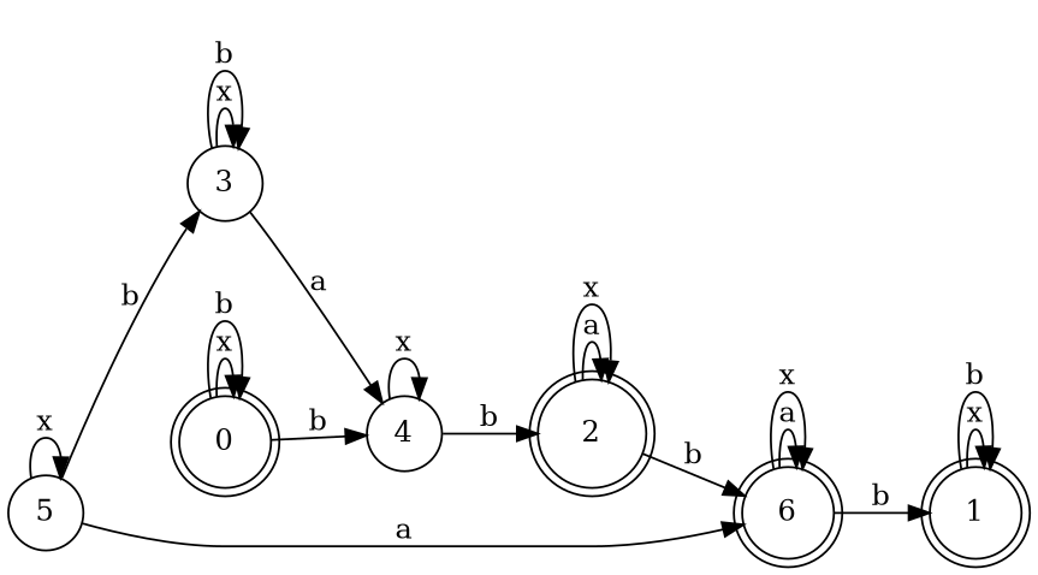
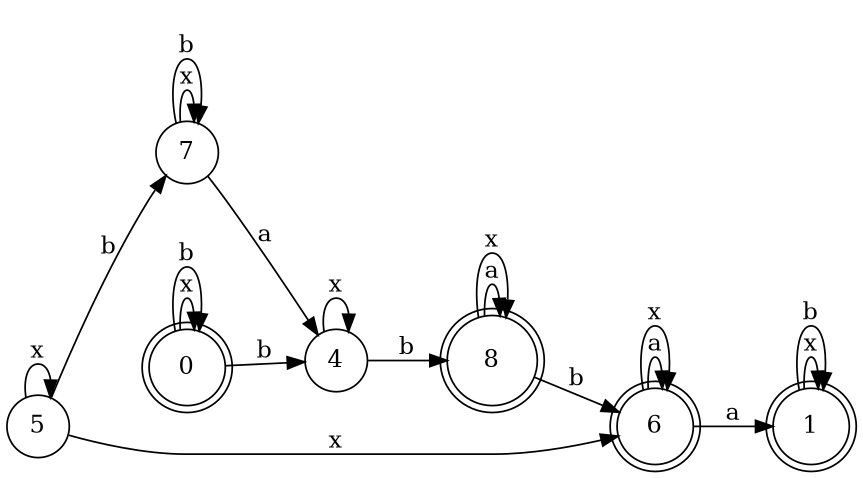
  digraph {
    rankdir=LR
    node [shape=doublecircle]
    0
    4 [shape=circle]
-   2
+   2 [label=8]
    6
    1
-   3 [shape=circle]
+   3 [shape=circle label=7]
    5 [shape=circle]
    0 -> 0 [label=x]
    0 -> 0 [label=b]
    0 -> 4 [label=b]
    4 -> 4 [label=x]
    4 -> 2 [label=b]
    2 -> 2 [label=a]
    2 -> 2 [label=x]
    2 -> 6 [label=b]
    6 -> 6 [label=a]
    6 -> 6 [label=x]
-   6 -> 1 [label=b]
+   6 -> 1 [label=a]
    1 -> 1 [label=x]
    1 -> 1 [label=b]
    3 -> 4 [label=a]
    3 -> 3 [label=x]
    3 -> 3 [label=b]
-   5 -> 6 [label=a]
+   5 -> 6 [label=x]
    5 -> 3 [label=b]
    5 -> 5 [label=x]
  }
